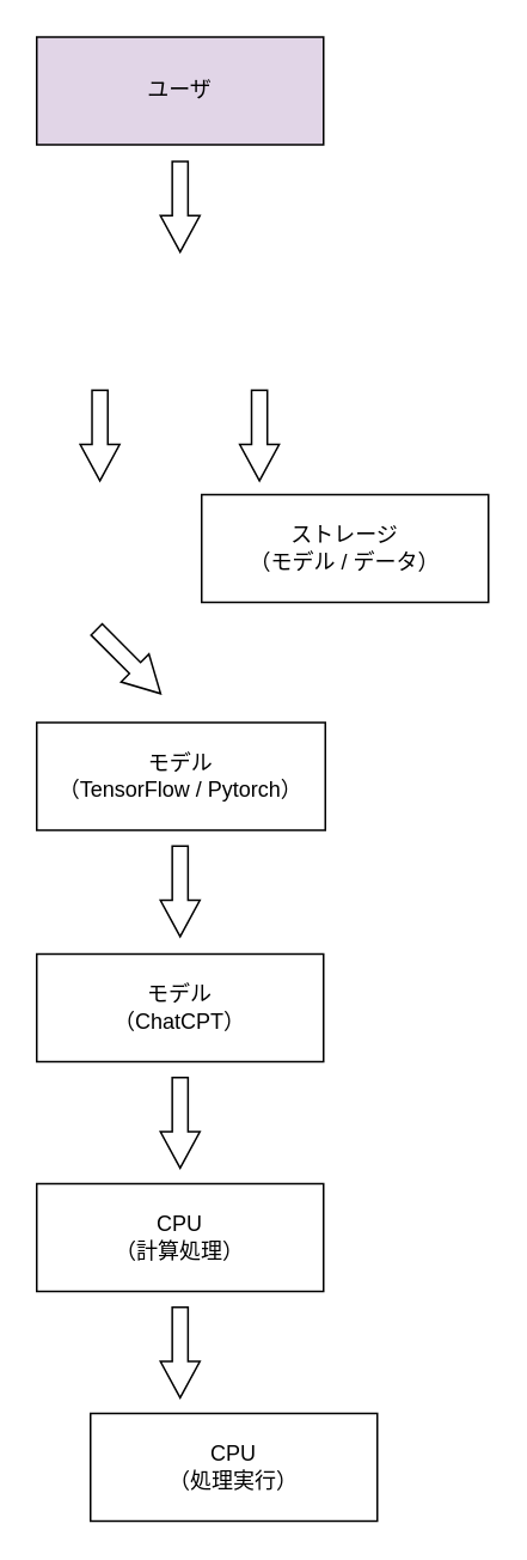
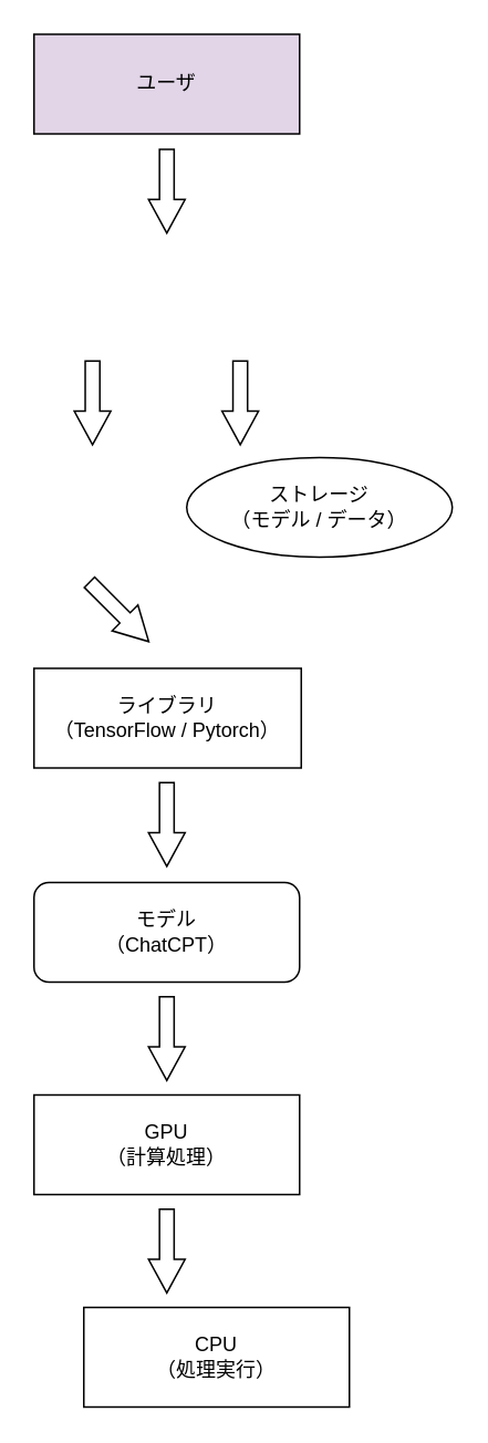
  <mxCell id="0" />
  <mxCell id="1" parent="0" />
  <mxCell id="2" value="ユーザ" style="rounded=0;whiteSpace=wrap;html=1;fillColor=#e1d5e7;" vertex="1" parent="1"><mxGeometry x="20" y="20" width="160" height="60" as="geometry" /></mxCell>
- <mxCell id="3" value="ストレージ&lt;div&gt;（モデル / データ）&lt;/div&gt;" style="rounded=0;whiteSpace=wrap;html=1;" vertex="1" parent="1"><mxGeometry x="112" y="275" width="160" height="60" as="geometry" /></mxCell>
- <mxCell id="4" value="モデル&lt;div&gt;（TensorFlow / Pytorch）&lt;/div&gt;" style="rounded=0;whiteSpace=wrap;html=1;" vertex="1" parent="1"><mxGeometry x="20" y="402" width="161" height="60" as="geometry" /></mxCell>
- <mxCell id="5" value="モデル&lt;div&gt;（ChatCPT）&lt;/div&gt;" style="rounded=0;whiteSpace=wrap;html=1;" vertex="1" parent="1"><mxGeometry x="20" y="531" width="160" height="60" as="geometry" /></mxCell>
- <mxCell id="6" value="CPU&lt;div&gt;（計算処理）&lt;/div&gt;" style="rounded=0;whiteSpace=wrap;html=1;" vertex="1" parent="1"><mxGeometry x="20" y="659" width="160" height="60" as="geometry" /></mxCell>
+ <mxCell id="3" value="ストレージ&lt;div&gt;（モデル / データ）&lt;/div&gt;" style="ellipse;whiteSpace=wrap;html=1;" vertex="1" parent="1"><mxGeometry x="112" y="275" width="160" height="60" as="geometry" /></mxCell>
+ <mxCell id="4" value="ライブラリ&lt;div&gt;（TensorFlow / Pytorch）&lt;/div&gt;" style="rounded=0;whiteSpace=wrap;html=1;" vertex="1" parent="1"><mxGeometry x="20" y="402" width="161" height="60" as="geometry" /></mxCell>
+ <mxCell id="5" value="モデル&lt;div&gt;（ChatCPT）&lt;/div&gt;" style="whiteSpace=wrap;html=1;rounded=1;" vertex="1" parent="1"><mxGeometry x="20" y="531" width="160" height="60" as="geometry" /></mxCell>
+ <mxCell id="6" value="GPU&lt;div&gt;（計算処理）&lt;/div&gt;" style="rounded=0;whiteSpace=wrap;html=1;" vertex="1" parent="1"><mxGeometry x="20" y="659" width="160" height="60" as="geometry" /></mxCell>
  <mxCell id="7" value="" style="shape=singleArrow;whiteSpace=wrap;html=1;arrowWidth=0.4;arrowSize=0.4;rotation=90;" vertex="1" parent="1"><mxGeometry x="74.75" y="103.5" width="50.5" height="22" as="geometry" /></mxCell>
  <mxCell id="8" value="" style="shape=singleArrow;whiteSpace=wrap;html=1;arrowWidth=0.4;arrowSize=0.4;rotation=90;" vertex="1" parent="1"><mxGeometry x="30" y="231" width="50.5" height="22" as="geometry" /></mxCell>
  <mxCell id="9" value="" style="shape=singleArrow;whiteSpace=wrap;html=1;arrowWidth=0.4;arrowSize=0.4;rotation=90;" vertex="1" parent="1"><mxGeometry x="119" y="231" width="50.5" height="22" as="geometry" /></mxCell>
  <mxCell id="10" value="" style="shape=singleArrow;whiteSpace=wrap;html=1;arrowWidth=0.4;arrowSize=0.4;rotation=45;" vertex="1" parent="1"><mxGeometry x="46" y="357" width="50.5" height="22" as="geometry" /></mxCell>
  <mxCell id="11" value="" style="shape=singleArrow;whiteSpace=wrap;html=1;arrowWidth=0.4;arrowSize=0.4;rotation=90;" vertex="1" parent="1"><mxGeometry x="74.75" y="485" width="50.5" height="22" as="geometry" /></mxCell>
  <mxCell id="12" value="" style="shape=singleArrow;whiteSpace=wrap;html=1;arrowWidth=0.4;arrowSize=0.4;rotation=90;" vertex="1" parent="1"><mxGeometry x="74.75" y="614" width="50.5" height="22" as="geometry" /></mxCell>
  <mxCell id="13" style="edgeStyle=none;curved=1;rounded=0;orthogonalLoop=1;jettySize=auto;html=1;exitX=0.5;exitY=1;exitDx=0;exitDy=0;fontSize=12;startSize=8;endSize=8;" edge="1" parent="1" source="6" target="6"><mxGeometry relative="1" as="geometry" /></mxCell>
  <mxCell id="14" value="" style="shape=singleArrow;whiteSpace=wrap;html=1;arrowWidth=0.4;arrowSize=0.4;rotation=90;" vertex="1" parent="1"><mxGeometry x="74.75" y="742" width="50.5" height="22" as="geometry" /></mxCell>
  <mxCell id="15" value="CPU&lt;div&gt;（処理実行）&lt;/div&gt;" style="rounded=0;whiteSpace=wrap;html=1;" vertex="1" parent="1"><mxGeometry x="50" y="787" width="160" height="60" as="geometry" /></mxCell>
